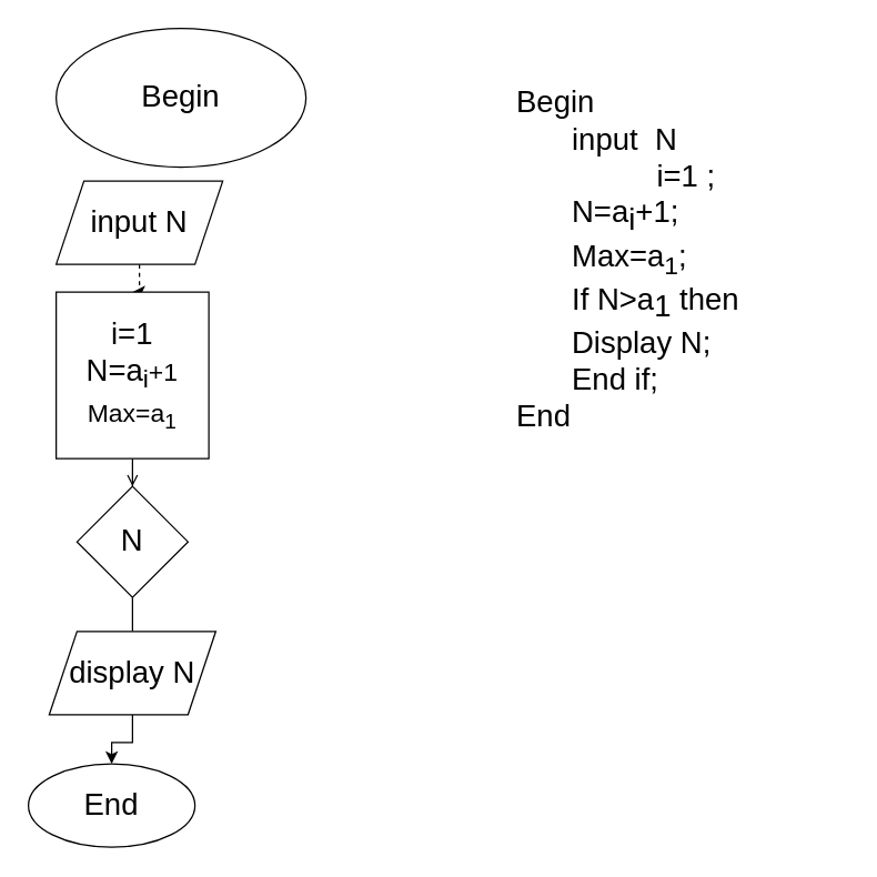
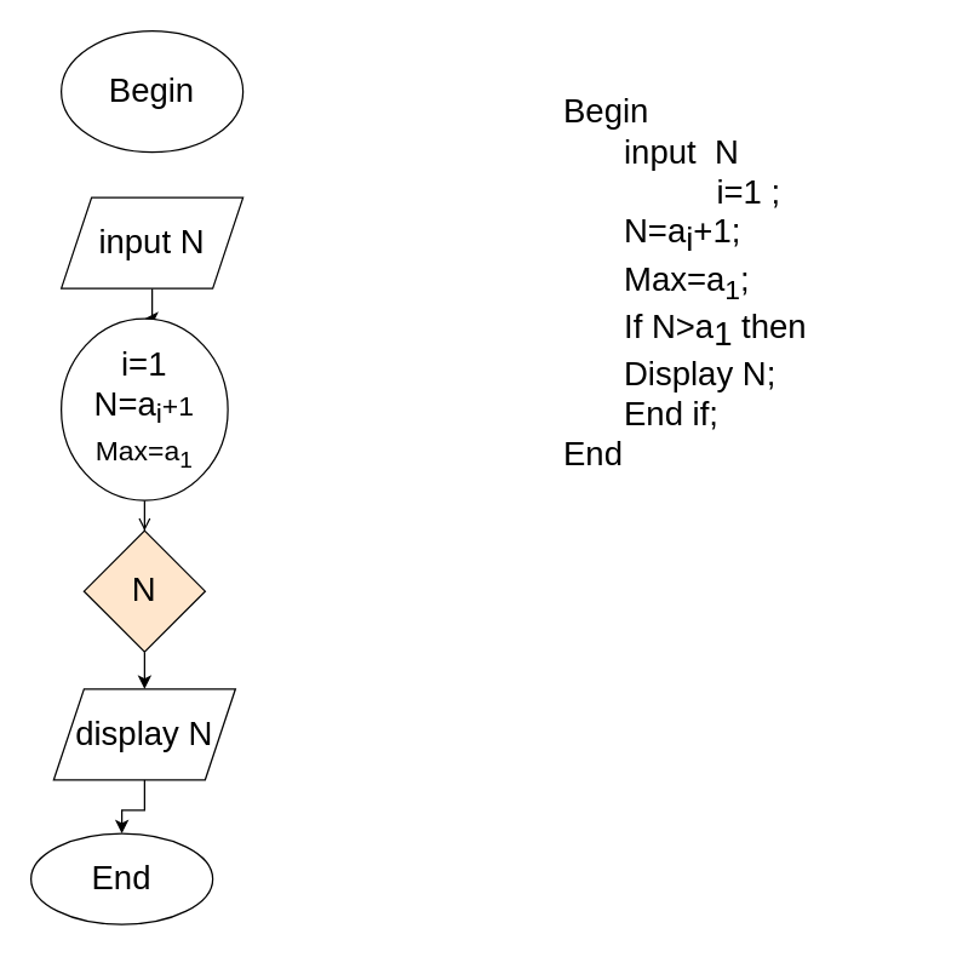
  <mxCell id="0" />
  <mxCell id="1" parent="0" />
  <mxCell id="2" value="Begin&lt;br style=&quot;font-size: 22px;&quot;&gt;&lt;blockquote style=&quot;margin: 0px 0px 0px 40px; border: none; padding: 0px; font-size: 22px;&quot;&gt;input&amp;nbsp; N&lt;/blockquote&gt;&lt;blockquote style=&quot;margin: 0px 0px 0px 40px; border: none; padding: 0px; font-size: 22px;&quot;&gt;&amp;nbsp; &amp;nbsp; &amp;nbsp; &amp;nbsp; &amp;nbsp; i=1 ;&lt;/blockquote&gt;&lt;blockquote style=&quot;margin: 0px 0px 0px 40px; border: none; padding: 0px; font-size: 22px;&quot;&gt;N=a&lt;sub style=&quot;font-size: 22px;&quot;&gt;i&lt;/sub&gt;+1;&lt;/blockquote&gt;&lt;blockquote style=&quot;margin: 0px 0px 0px 40px; border: none; padding: 0px; font-size: 22px;&quot;&gt;Max=a&lt;sub&gt;1&lt;/sub&gt;;&lt;/blockquote&gt;&lt;blockquote style=&quot;margin: 0px 0px 0px 40px; border: none; padding: 0px; font-size: 22px;&quot;&gt;If N&amp;gt;a&lt;sub style=&quot;font-size: 22px;&quot;&gt;1&lt;/sub&gt;&lt;span style=&quot;font-size: 22px;&quot;&gt;&amp;nbsp;then&lt;/span&gt;&lt;/blockquote&gt;&lt;blockquote style=&quot;margin: 0px 0px 0px 40px; border: none; padding: 0px; font-size: 22px;&quot;&gt;&lt;span style=&quot;font-size: 22px;&quot;&gt;Display N;&lt;/span&gt;&lt;/blockquote&gt;&lt;blockquote style=&quot;margin: 0px 0px 0px 40px; border: none; padding: 0px; font-size: 22px;&quot;&gt;&lt;span style=&quot;font-size: 22px;&quot;&gt;End if;&lt;/span&gt;&lt;/blockquote&gt;&lt;span style=&quot;font-size: 22px;&quot;&gt;End&lt;br style=&quot;font-size: 22px;&quot;&gt;&lt;/span&gt;&lt;blockquote style=&quot;margin: 0px 0px 0px 40px; border: none; padding: 0px; font-size: 22px;&quot;&gt;&lt;br style=&quot;font-size: 22px;&quot;&gt;&lt;/blockquote&gt;" style="text;html=1;strokeColor=none;fillColor=none;align=left;verticalAlign=middle;whiteSpace=wrap;rounded=0;fontSize=22;" vertex="1" parent="1"><mxGeometry x="370" y="30" width="240" height="340" as="geometry" /></mxCell>
- <mxCell id="3" value="Begin" style="ellipse;whiteSpace=wrap;html=1;fontSize=22;" vertex="1" parent="1"><mxGeometry x="40" y="20" width="180" height="100" as="geometry" /></mxCell>
- <mxCell id="4" value="" style="edgeStyle=orthogonalEdgeStyle;rounded=0;orthogonalLoop=1;jettySize=auto;html=1;fontSize=22;dashed=1;" edge="1" parent="1" source="5" target="7"><mxGeometry relative="1" as="geometry" /></mxCell>
+ <mxCell id="3" value="Begin" style="ellipse;whiteSpace=wrap;html=1;fontSize=22;" vertex="1" parent="1"><mxGeometry x="40" y="20" width="120" height="80" as="geometry" /></mxCell>
+ <mxCell id="4" value="" style="edgeStyle=orthogonalEdgeStyle;rounded=0;orthogonalLoop=1;jettySize=auto;html=1;fontSize=22;" edge="1" parent="1" source="5" target="7"><mxGeometry relative="1" as="geometry" /></mxCell>
  <mxCell id="5" value="input N" style="shape=parallelogram;perimeter=parallelogramPerimeter;whiteSpace=wrap;html=1;fixedSize=1;fontSize=22;" vertex="1" parent="1"><mxGeometry x="40" y="130" width="120" height="60" as="geometry" /></mxCell>
  <mxCell id="6" value="" style="edgeStyle=orthogonalEdgeStyle;rounded=0;orthogonalLoop=1;jettySize=auto;html=1;fontSize=22;endArrow=open;" edge="1" parent="1" source="7" target="9"><mxGeometry relative="1" as="geometry" /></mxCell>
- <mxCell id="7" value="i=1&lt;br&gt;N=a&lt;sub&gt;i&lt;/sub&gt;&lt;span style=&quot;font-size: 18.333px;&quot;&gt;+1&lt;br&gt;Max=a&lt;sub&gt;1&lt;/sub&gt;&lt;br&gt;&lt;/span&gt;" style="whiteSpace=wrap;html=1;fontSize=22;" vertex="1" parent="1"><mxGeometry x="40" y="210" width="110" height="120" as="geometry" /></mxCell>
- <mxCell id="8" value="" style="edgeStyle=orthogonalEdgeStyle;rounded=0;orthogonalLoop=1;jettySize=auto;html=1;fontSize=22;endArrow=none;" edge="1" parent="1" source="9" target="11"><mxGeometry relative="1" as="geometry" /></mxCell>
- <mxCell id="9" value="N" style="rhombus;whiteSpace=wrap;html=1;fontSize=22;" vertex="1" parent="1"><mxGeometry x="55" y="350" width="80" height="80" as="geometry" /></mxCell>
+ <mxCell id="7" value="i=1&lt;br&gt;N=a&lt;sub&gt;i&lt;/sub&gt;&lt;span style=&quot;font-size: 18.333px;&quot;&gt;+1&lt;br&gt;Max=a&lt;sub&gt;1&lt;/sub&gt;&lt;br&gt;&lt;/span&gt;" style="ellipse;whiteSpace=wrap;html=1;fontSize=22;" vertex="1" parent="1"><mxGeometry x="40" y="210" width="110" height="120" as="geometry" /></mxCell>
+ <mxCell id="8" value="" style="edgeStyle=orthogonalEdgeStyle;rounded=0;orthogonalLoop=1;jettySize=auto;html=1;fontSize=22;" edge="1" parent="1" source="9" target="11"><mxGeometry relative="1" as="geometry" /></mxCell>
+ <mxCell id="9" value="N" style="rhombus;whiteSpace=wrap;html=1;fontSize=22;fillColor=#ffe6cc;" vertex="1" parent="1"><mxGeometry x="55" y="350" width="80" height="80" as="geometry" /></mxCell>
  <mxCell id="10" value="" style="edgeStyle=orthogonalEdgeStyle;rounded=0;orthogonalLoop=1;jettySize=auto;html=1;fontSize=22;" edge="1" parent="1" source="11" target="12"><mxGeometry relative="1" as="geometry" /></mxCell>
  <mxCell id="11" value="display N" style="shape=parallelogram;perimeter=parallelogramPerimeter;whiteSpace=wrap;html=1;fixedSize=1;fontSize=22;" vertex="1" parent="1"><mxGeometry x="35" y="454.5" width="120" height="60" as="geometry" /></mxCell>
  <mxCell id="12" value="End" style="ellipse;whiteSpace=wrap;html=1;fontSize=22;" vertex="1" parent="1"><mxGeometry x="20" y="550" width="120" height="60" as="geometry" /></mxCell>
